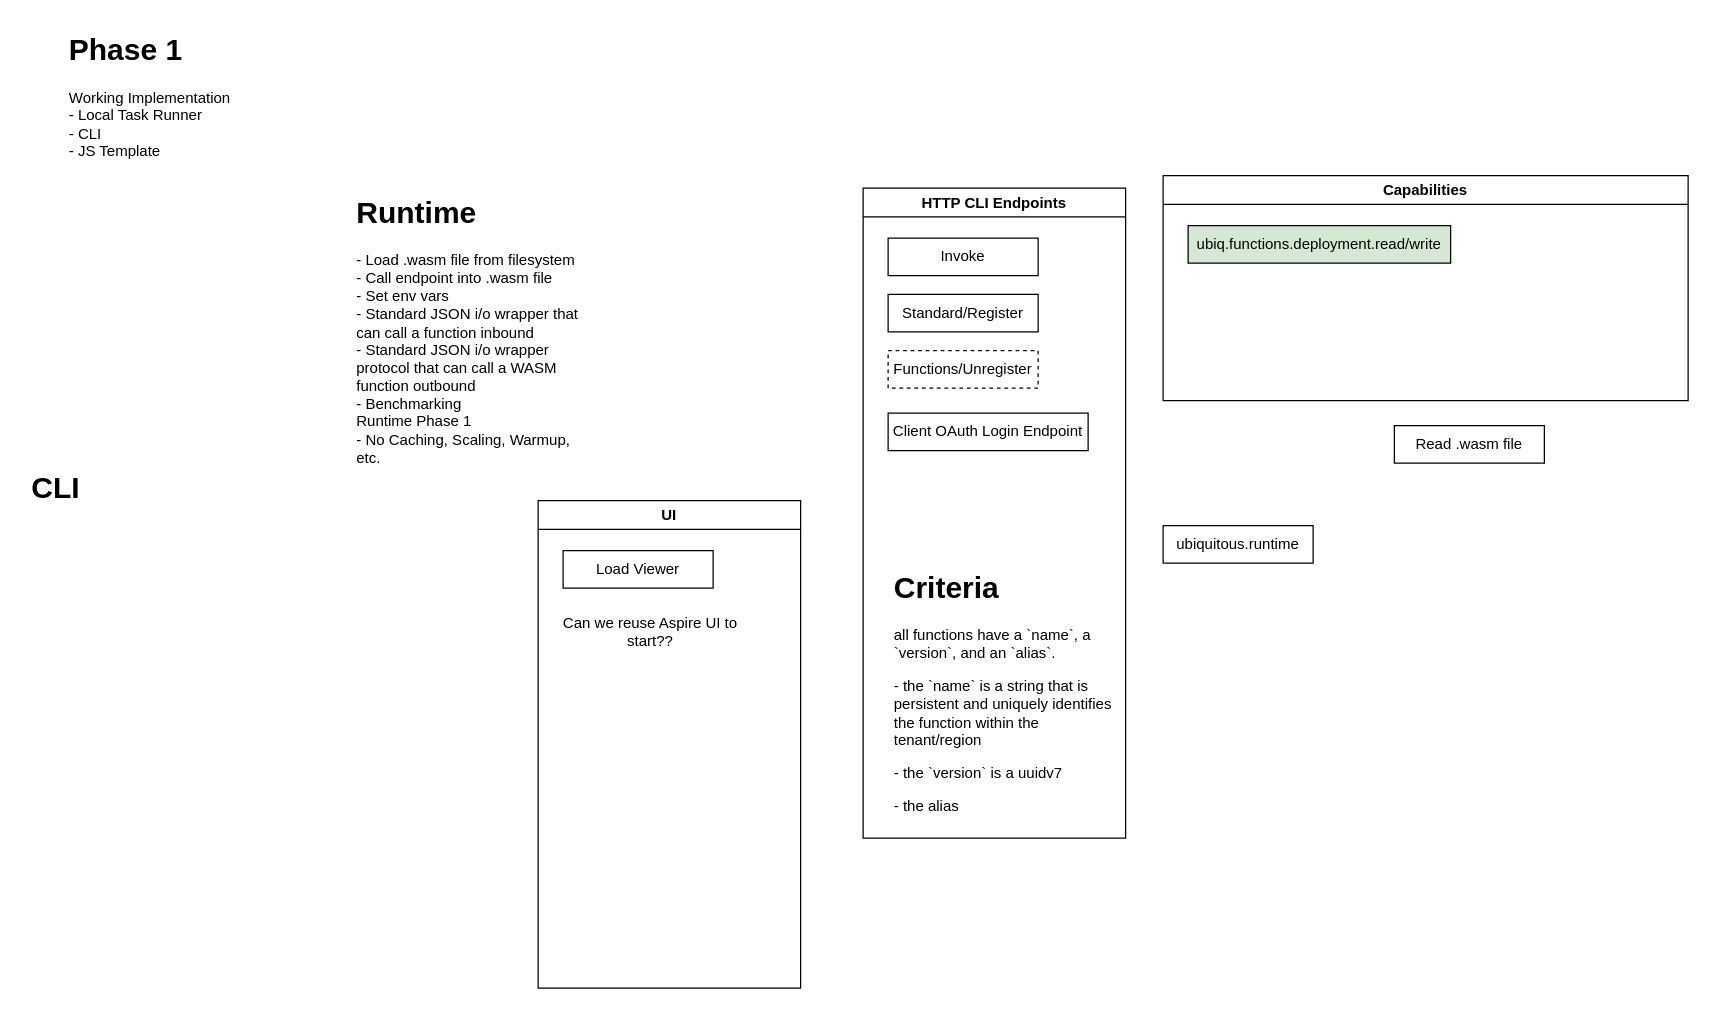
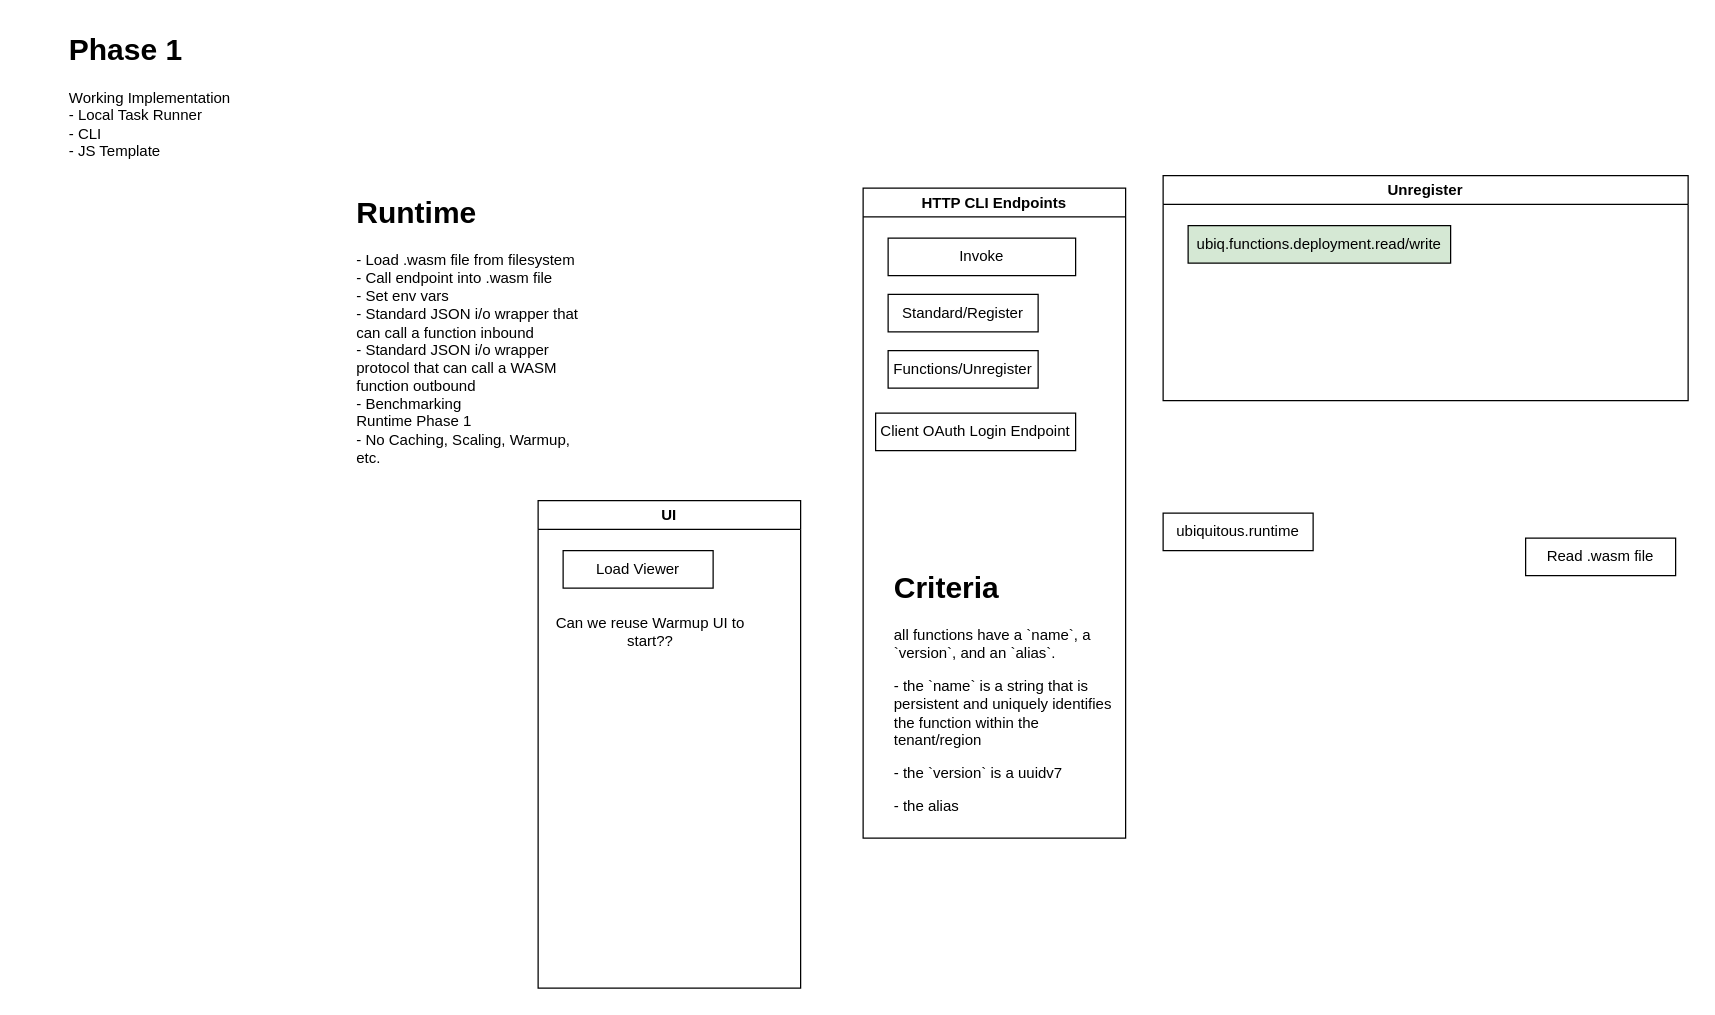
  <mxCell id="0" />
  <mxCell id="1" parent="0" />
  <mxCell id="2" value="&lt;h1&gt;Phase 1&lt;/h1&gt;&lt;div&gt;Working Implementation&lt;/div&gt;&lt;div&gt;- Local Task Runner&lt;/div&gt;&lt;div&gt;- CLI&lt;/div&gt;&lt;div&gt;- JS Template&lt;/div&gt;" style="text;html=1;spacing=5;spacingTop=-20;whiteSpace=wrap;overflow=hidden;rounded=0;" vertex="1" parent="1"><mxGeometry x="50" y="20" width="190" height="120" as="geometry" /></mxCell>
- <mxCell id="3" value="&lt;h1&gt;CLI&amp;nbsp;&lt;/h1&gt;" style="text;html=1;spacing=5;spacingTop=-20;whiteSpace=wrap;overflow=hidden;rounded=0;" vertex="1" parent="1"><mxGeometry x="20" y="370" width="190" height="120" as="geometry" /></mxCell>
  <mxCell id="4" value="&lt;h1&gt;Runtime&lt;/h1&gt;&lt;div&gt;- Load .wasm file from filesystem&lt;/div&gt;&lt;div&gt;- Call endpoint into .wasm file&lt;/div&gt;&lt;div&gt;- Set env vars&lt;/div&gt;&lt;div&gt;- Standard JSON i/o wrapper that can call a function inbound&lt;/div&gt;&lt;div&gt;- Standard JSON i/o wrapper protocol that can call a WASM function outbound&lt;/div&gt;&lt;div&gt;- Benchmarking&lt;/div&gt;&lt;div&gt;Runtime Phase 1&lt;br style=&quot;border-color: var(--border-color); text-align: center;&quot;&gt;&lt;span style=&quot;text-align: center;&quot;&gt;- No Caching, Scaling, Warmup, etc.&lt;/span&gt;&lt;br&gt;&lt;/div&gt;" style="text;html=1;spacing=5;spacingTop=-20;whiteSpace=wrap;overflow=hidden;rounded=0;" vertex="1" parent="1"><mxGeometry x="280" y="150" width="190" height="230" as="geometry" /></mxCell>
  <mxCell id="5" value="&lt;div&gt;&lt;br&gt;&lt;/div&gt;" style="text;html=1;align=center;verticalAlign=middle;whiteSpace=wrap;rounded=0;" vertex="1" parent="1"><mxGeometry x="860" y="100" width="350" height="30" as="geometry" /></mxCell>
- <mxCell id="6" value="ubiquitous.runtime" style="rounded=0;whiteSpace=wrap;html=1;" vertex="1" parent="1"><mxGeometry x="930" y="420" width="120" height="30" as="geometry" /></mxCell>
- <mxCell id="7" value="Read .wasm file" style="rounded=0;whiteSpace=wrap;html=1;" vertex="1" parent="1"><mxGeometry x="1115" y="340" width="120" height="30" as="geometry" /></mxCell>
+ <mxCell id="6" value="ubiquitous.runtime" style="rounded=0;whiteSpace=wrap;html=1;" vertex="1" parent="1"><mxGeometry x="930" y="410" width="120" height="30" as="geometry" /></mxCell>
+ <mxCell id="7" value="Read .wasm file" style="rounded=0;whiteSpace=wrap;html=1;" vertex="1" parent="1"><mxGeometry x="1220" y="430" width="120" height="30" as="geometry" /></mxCell>
  <mxCell id="8" value="HTTP CLI Endpoints" style="swimlane;whiteSpace=wrap;html=1;" vertex="1" parent="1"><mxGeometry x="690" y="150" width="210" height="520" as="geometry" /></mxCell>
- <mxCell id="9" value="Invoke" style="rounded=0;whiteSpace=wrap;html=1;" vertex="1" parent="8"><mxGeometry x="20" y="40" width="120" height="30" as="geometry" /></mxCell>
+ <mxCell id="9" value="Invoke" style="rounded=0;whiteSpace=wrap;html=1;" vertex="1" parent="8"><mxGeometry x="20" y="40" width="150" height="30" as="geometry" /></mxCell>
  <mxCell id="10" value="Standard/Register" style="rounded=0;whiteSpace=wrap;html=1;" vertex="1" parent="8"><mxGeometry x="20" y="85" width="120" height="30" as="geometry" /></mxCell>
- <mxCell id="11" value="Functions/Unregister" style="rounded=0;whiteSpace=wrap;html=1;dashed=1;" vertex="1" parent="8"><mxGeometry x="20" y="130" width="120" height="30" as="geometry" /></mxCell>
+ <mxCell id="11" value="Functions/Unregister" style="rounded=0;whiteSpace=wrap;html=1;" vertex="1" parent="8"><mxGeometry x="20" y="130" width="120" height="30" as="geometry" /></mxCell>
  <mxCell id="12" value="&lt;h1&gt;Criteria&lt;/h1&gt;&lt;p&gt;all functions have a `name`, a `version`, and an `alias`.&amp;nbsp;&lt;/p&gt;&lt;p&gt;- the `name` is a string that is persistent and uniquely identifies the function within the tenant/region&lt;/p&gt;&lt;p&gt;- the `version` is a uuidv7&lt;/p&gt;&lt;p&gt;- the alias&lt;/p&gt;" style="text;html=1;spacing=5;spacingTop=-20;whiteSpace=wrap;overflow=hidden;rounded=0;" vertex="1" parent="8"><mxGeometry x="20" y="300" width="190" height="220" as="geometry" /></mxCell>
- <mxCell id="13" value="Client OAuth Login Endpoint" style="rounded=0;whiteSpace=wrap;html=1;" vertex="1" parent="8"><mxGeometry x="20" y="180" width="160" height="30" as="geometry" /></mxCell>
+ <mxCell id="13" value="Client OAuth Login Endpoint" style="rounded=0;whiteSpace=wrap;html=1;" vertex="1" parent="8"><mxGeometry x="10" y="180" width="160" height="30" as="geometry" /></mxCell>
  <mxCell id="14" value="UI" style="swimlane;whiteSpace=wrap;html=1;" vertex="1" parent="1"><mxGeometry x="430" y="400" width="210" height="390" as="geometry" /></mxCell>
  <mxCell id="15" value="Load Viewer" style="rounded=0;whiteSpace=wrap;html=1;" vertex="1" parent="14"><mxGeometry x="20" y="40" width="120" height="30" as="geometry" /></mxCell>
- <mxCell id="16" value="Can we reuse Aspire UI to start??" style="text;html=1;align=center;verticalAlign=middle;whiteSpace=wrap;rounded=0;" vertex="1" parent="14"><mxGeometry x="10" y="90" width="160" height="30" as="geometry" /></mxCell>
- <mxCell id="17" value="Capabilities" style="swimlane;whiteSpace=wrap;html=1;" vertex="1" parent="1"><mxGeometry x="930" y="140" width="420" height="180" as="geometry" /></mxCell>
+ <mxCell id="16" value="Can we reuse Warmup UI to start??" style="text;html=1;align=center;verticalAlign=middle;whiteSpace=wrap;rounded=0;" vertex="1" parent="14"><mxGeometry x="10" y="90" width="160" height="30" as="geometry" /></mxCell>
+ <mxCell id="17" value="Unregister" style="swimlane;whiteSpace=wrap;html=1;" vertex="1" parent="1"><mxGeometry x="930" y="140" width="420" height="180" as="geometry" /></mxCell>
  <mxCell id="18" value="ubiq.functions.deployment.read/write" style="rounded=0;whiteSpace=wrap;html=1;fillColor=#d5e8d4;" vertex="1" parent="17"><mxGeometry x="20" y="40" width="210" height="30" as="geometry" /></mxCell>
